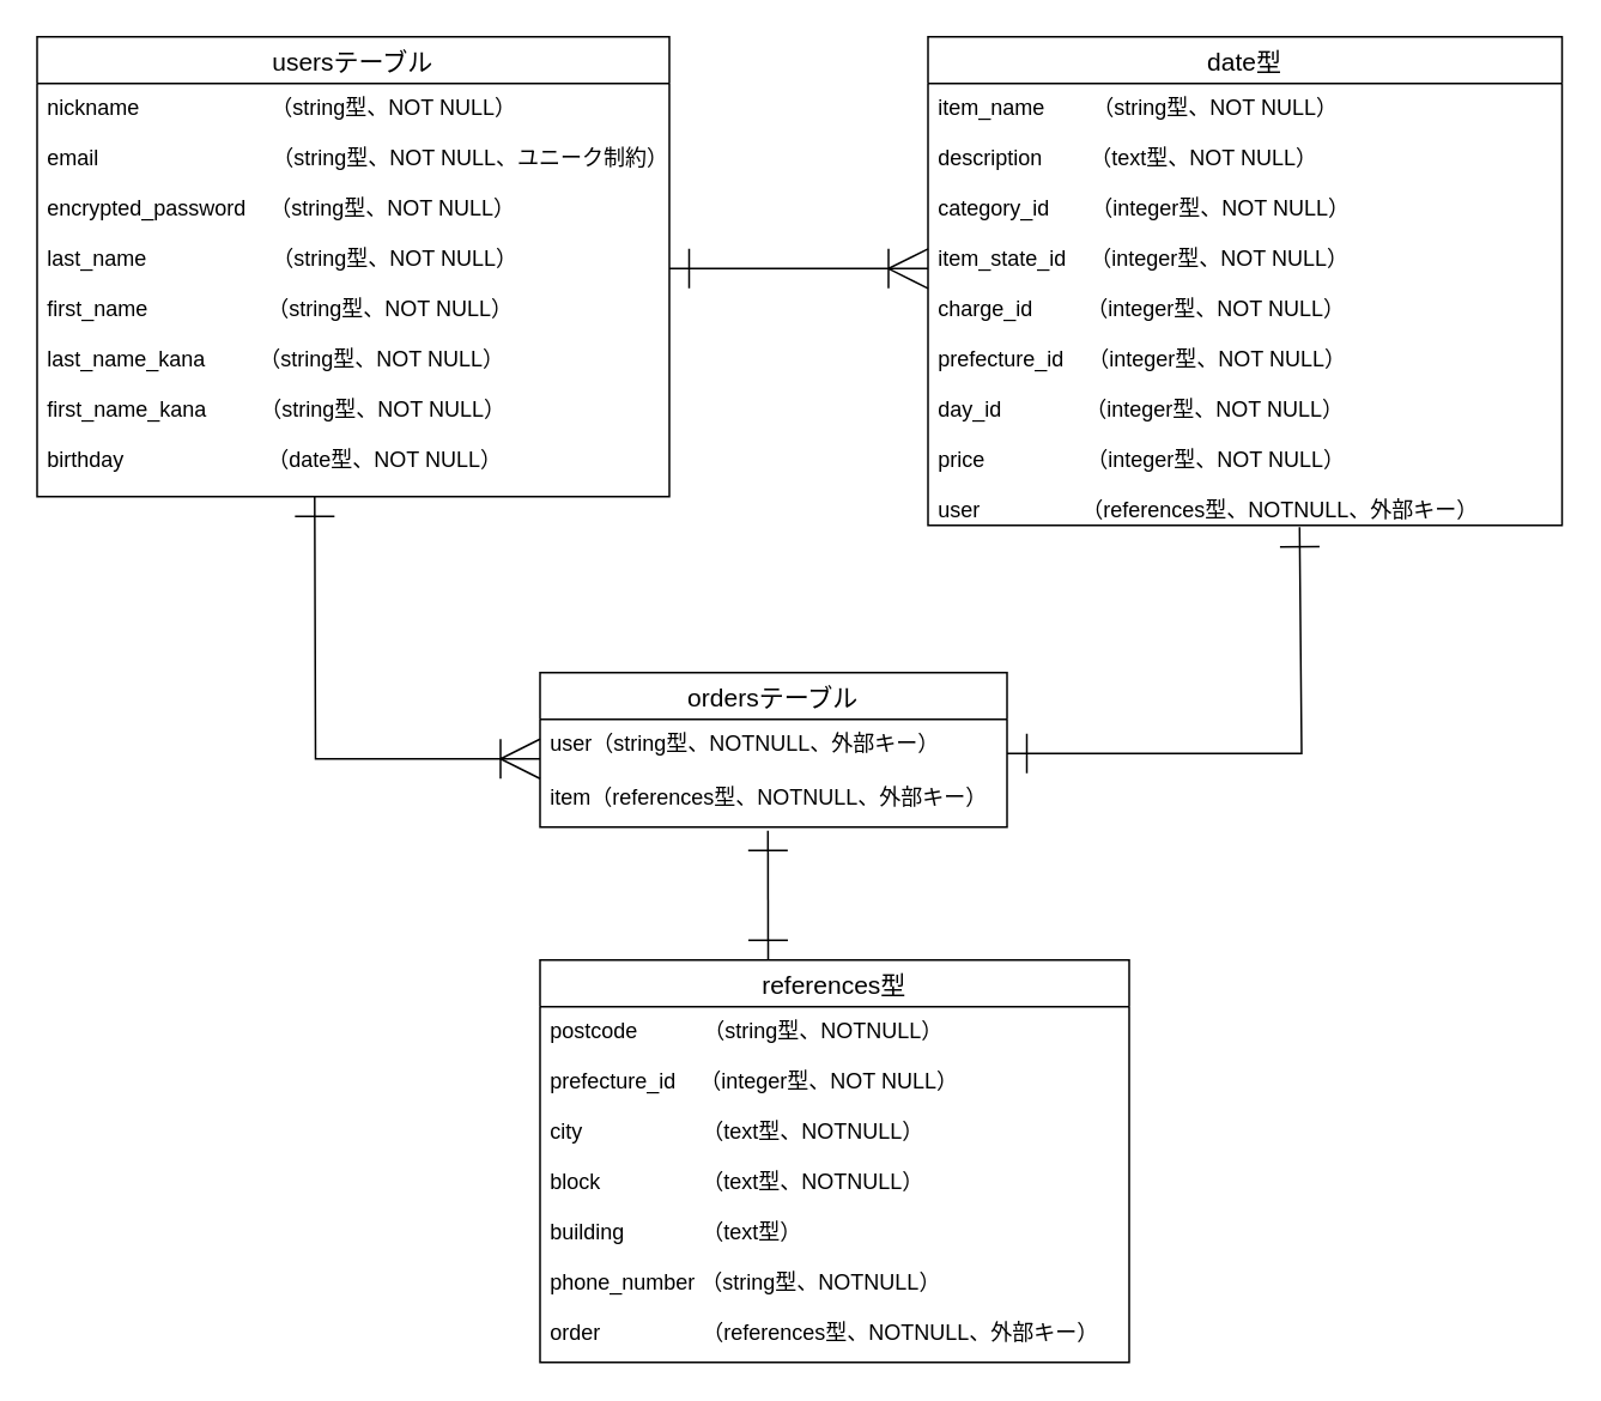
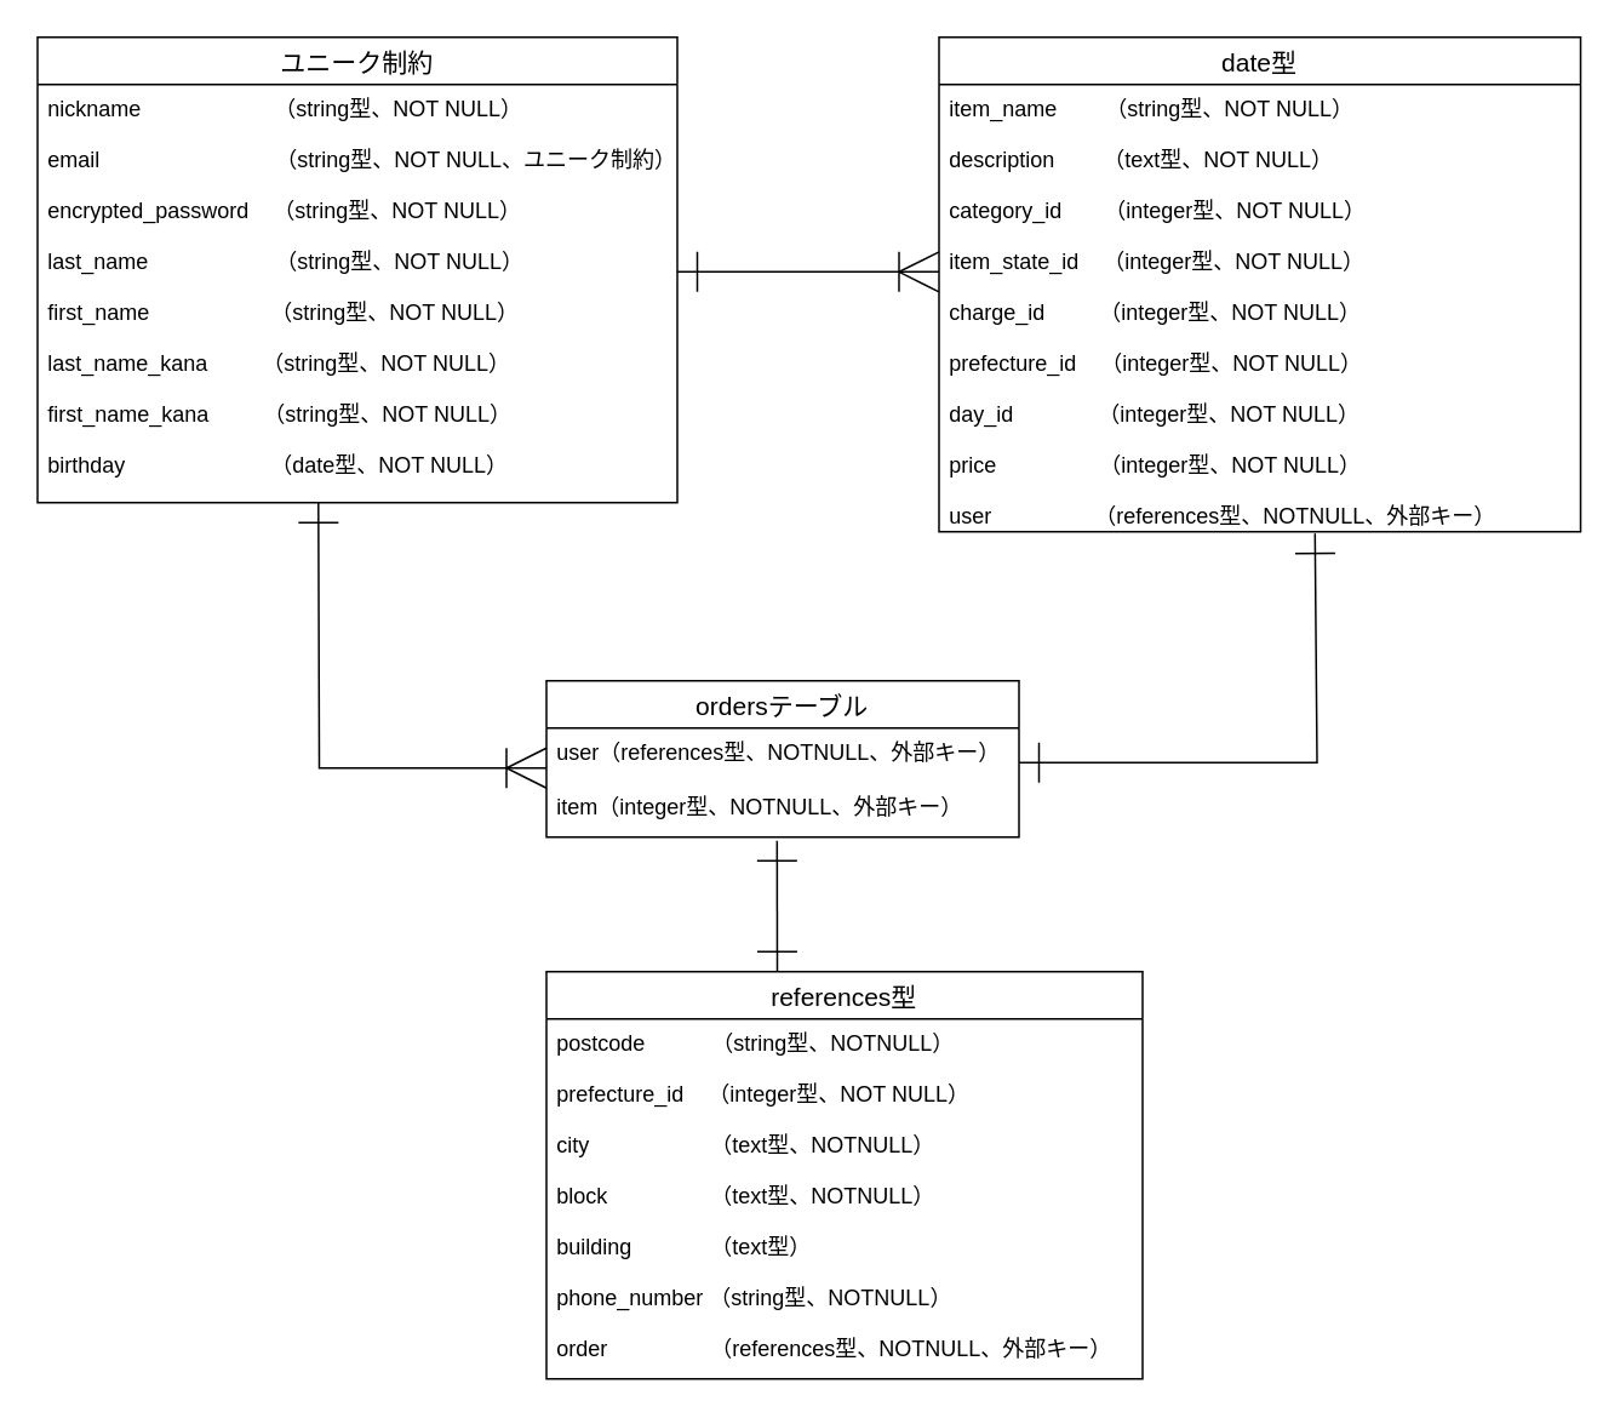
  <mxCell id="0" />
  <mxCell id="1" parent="0" />
- <mxCell id="2" value="usersテーブル" style="swimlane;fontStyle=0;childLayout=stackLayout;horizontal=1;startSize=26;horizontalStack=0;resizeParent=1;resizeParentMax=0;resizeLast=0;collapsible=1;marginBottom=0;align=center;fontSize=14;" parent="1" vertex="1"><mxGeometry y="20" width="352" height="256" as="geometry" x="20" /></mxCell>
+ <mxCell id="2" value="ユニーク制約" style="swimlane;fontStyle=0;childLayout=stackLayout;horizontal=1;startSize=26;horizontalStack=0;resizeParent=1;resizeParentMax=0;resizeLast=0;collapsible=1;marginBottom=0;align=center;fontSize=14;" parent="1" vertex="1"><mxGeometry y="20" width="352" height="256" as="geometry" x="20" /></mxCell>
  <mxCell id="3" value="nickname                      （string型、NOT NULL）&#10;&#10;email                             （string型、NOT NULL、ユニーク制約）&#10;&#10;encrypted_password    （string型、NOT NULL）&#10;&#10;last_name                     （string型、NOT NULL）&#10;&#10;first_name                    （string型、NOT NULL）&#10;&#10;last_name_kana          （string型、NOT NULL）&#10;&#10;first_name_kana          （string型、NOT NULL）&#10;&#10;birthday                        （date型、NOT NULL）&#10;" style="text;strokeColor=none;fillColor=none;spacingLeft=4;spacingRight=4;overflow=hidden;rotatable=0;points=[[0,0.5],[1,0.5]];portConstraint=eastwest;fontSize=12;" parent="2" vertex="1"><mxGeometry y="26" width="352" height="230" as="geometry" /></mxCell>
  <mxCell id="4" value="date型" style="swimlane;fontStyle=0;childLayout=stackLayout;horizontal=1;startSize=26;horizontalStack=0;resizeParent=1;resizeParentMax=0;resizeLast=0;collapsible=1;marginBottom=0;align=center;fontSize=14;" parent="1" vertex="1"><mxGeometry x="516" y="20" width="353" height="272" as="geometry"><mxRectangle x="480" y="159" width="70" height="30" as="alternateBounds" /></mxGeometry></mxCell>
  <mxCell id="5" value="item_name        （string型、NOT NULL）&#10;&#10;description        （text型、NOT NULL）&#10;&#10;category_id       （integer型、NOT NULL）&#10;&#10;item_state_id    （integer型、NOT NULL）&#10;&#10;charge_id         （integer型、NOT NULL）&#10;&#10;prefecture_id    （integer型、NOT NULL）&#10;&#10;day_id              （integer型、NOT NULL）&#10;&#10;price                 （integer型、NOT NULL）&#10;&#10;user                 （references型、NOTNULL、外部キー）" style="text;strokeColor=none;fillColor=none;spacingLeft=4;spacingRight=4;overflow=hidden;rotatable=0;points=[[0,0.5],[1,0.5]];portConstraint=eastwest;fontSize=12;" parent="4" vertex="1"><mxGeometry y="26" width="353" height="246" as="geometry" /></mxCell>
  <mxCell id="6" value="ordersテーブル" style="swimlane;fontStyle=0;childLayout=stackLayout;horizontal=1;startSize=26;horizontalStack=0;resizeParent=1;resizeParentMax=0;resizeLast=0;collapsible=1;marginBottom=0;align=center;fontSize=14;" parent="1" vertex="1"><mxGeometry x="300" y="374" width="260" height="86" as="geometry" /></mxCell>
- <mxCell id="7" value="user（string型、NOTNULL、外部キー）" style="text;strokeColor=none;fillColor=none;spacingLeft=4;spacingRight=4;overflow=hidden;rotatable=0;points=[[0,0.5],[1,0.5]];portConstraint=eastwest;fontSize=12;" parent="6" vertex="1"><mxGeometry y="26" width="260" height="30" as="geometry" /></mxCell>
- <mxCell id="8" value="item（references型、NOTNULL、外部キー）" style="text;strokeColor=none;fillColor=none;spacingLeft=4;spacingRight=4;overflow=hidden;rotatable=0;points=[[0,0.5],[1,0.5]];portConstraint=eastwest;fontSize=12;" parent="6" vertex="1"><mxGeometry y="56" width="260" height="30" as="geometry" /></mxCell>
+ <mxCell id="7" value="user（references型、NOTNULL、外部キー）" style="text;strokeColor=none;fillColor=none;spacingLeft=4;spacingRight=4;overflow=hidden;rotatable=0;points=[[0,0.5],[1,0.5]];portConstraint=eastwest;fontSize=12;" parent="6" vertex="1"><mxGeometry y="26" width="260" height="30" as="geometry" /></mxCell>
+ <mxCell id="8" value="item（integer型、NOTNULL、外部キー）" style="text;strokeColor=none;fillColor=none;spacingLeft=4;spacingRight=4;overflow=hidden;rotatable=0;points=[[0,0.5],[1,0.5]];portConstraint=eastwest;fontSize=12;" parent="6" vertex="1"><mxGeometry y="56" width="260" height="30" as="geometry" /></mxCell>
  <mxCell id="9" value="references型" style="swimlane;fontStyle=0;childLayout=stackLayout;horizontal=1;startSize=26;horizontalStack=0;resizeParent=1;resizeParentMax=0;resizeLast=0;collapsible=1;marginBottom=0;align=center;fontSize=14;" parent="1" vertex="1"><mxGeometry x="300" y="534" width="328" height="224" as="geometry" /></mxCell>
  <mxCell id="10" value="postcode           （string型、NOTNULL）&#10;&#10;prefecture_id    （integer型、NOT NULL）&#10;&#10;city                    （text型、NOTNULL）&#10;&#10;block                 （text型、NOTNULL）&#10;&#10;building             （text型）&#10;&#10;phone_number （string型、NOTNULL）&#10;&#10;order                 （references型、NOTNULL、外部キー）" style="text;strokeColor=none;fillColor=none;spacingLeft=4;spacingRight=4;overflow=hidden;rotatable=0;points=[[0,0.5],[1,0.5]];portConstraint=eastwest;fontSize=12;fontStyle=0" parent="9" vertex="1"><mxGeometry y="26" width="328" height="198" as="geometry" /></mxCell>
  <mxCell id="11" style="edgeStyle=none;html=1;startArrow=ERone;startFill=0;endArrow=ERoneToMany;endFill=0;targetPerimeterSpacing=0;endSize=20;startSize=20;entryX=0;entryY=0.293;entryDx=0;entryDy=0;entryPerimeter=0;" parent="1" edge="1"><mxGeometry relative="1" as="geometry"><mxPoint x="372" y="149" as="sourcePoint" /><mxPoint x="516" y="149.078" as="targetPoint" /></mxGeometry></mxCell>
  <mxCell id="12" style="edgeStyle=none;html=1;startArrow=ERone;startFill=0;endArrow=ERoneToMany;endFill=0;targetPerimeterSpacing=0;endSize=20;startSize=20;exitX=0.439;exitY=1;exitDx=0;exitDy=0;exitPerimeter=0;rounded=0;entryX=0;entryY=0.733;entryDx=0;entryDy=0;entryPerimeter=0;" parent="1" source="3" target="7" edge="1"><mxGeometry relative="1" as="geometry"><mxPoint x="180" y="268" as="sourcePoint" /><mxPoint x="292" y="422" as="targetPoint" /><Array as="points"><mxPoint x="175" y="422" /></Array></mxGeometry></mxCell>
  <mxCell id="13" style="edgeStyle=none;html=1;startArrow=ERone;startFill=0;endArrow=ERone;endFill=0;targetPerimeterSpacing=0;endSize=20;startSize=20;exitX=0.586;exitY=1.016;exitDx=0;exitDy=0;exitPerimeter=0;rounded=0;" parent="1" edge="1"><mxGeometry relative="1" as="geometry"><mxPoint x="722.858" y="292.936" as="sourcePoint" /><mxPoint x="560" y="419" as="targetPoint" /><Array as="points"><mxPoint x="724" y="419" /></Array></mxGeometry></mxCell>
  <mxCell id="14" style="edgeStyle=none;html=1;exitX=0.488;exitY=1.067;exitDx=0;exitDy=0;startArrow=ERone;startFill=0;endArrow=ERone;endFill=0;targetPerimeterSpacing=0;endSize=20;startSize=20;exitPerimeter=0;" parent="1" edge="1"><mxGeometry relative="1" as="geometry"><mxPoint x="426.88" y="462.01" as="sourcePoint" /><mxPoint x="427" y="534" as="targetPoint" /></mxGeometry></mxCell>
